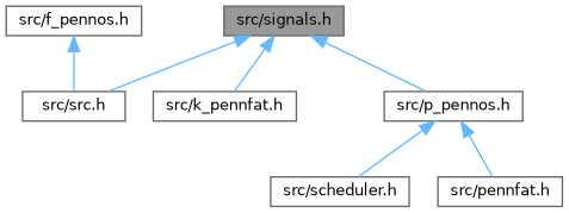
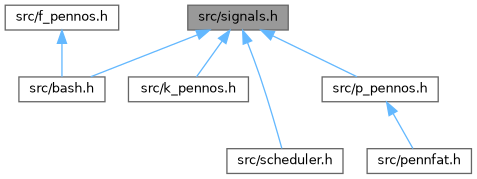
  digraph {
    node [color=grey40 fillcolor=white fontname=Helvetica fontsize=10 shape=box style=filled]
    edge [color=steelblue1 dir=back fontname=Helvetica fontsize=10 labelfontname=Helvetica labelfontsize=10 style=solid]
    n1 [color=gray40 fillcolor=grey60 fontcolor=black height=0.2 label="src/signals.h" width=0.4]
-   n2 [height=0.2 label="src/src.h" width=0.4]
-   n3 [height=0.2 label="src/k_pennfat.h" width=0.4]
+   n2 [height=0.2 label="src/bash.h" width=0.4]
+   n3 [height=0.2 label="src/k_pennos.h" width=0.4]
    n4 [height=0.2 label="src/p_pennos.h" width=0.4]
    n5 [height=0.2 label="src/scheduler.h" width=0.4]
    n6 [height=0.2 label="src/pennfat.h" width=0.4]
    n7 [height=0.2 label="src/f_pennos.h" width=0.4]
    n1 -> n2
    n1 -> n3
    n1 -> n4
-   n4 -> n5
+   n1 -> n5
    n4 -> n6
    n7 -> n2
  }
